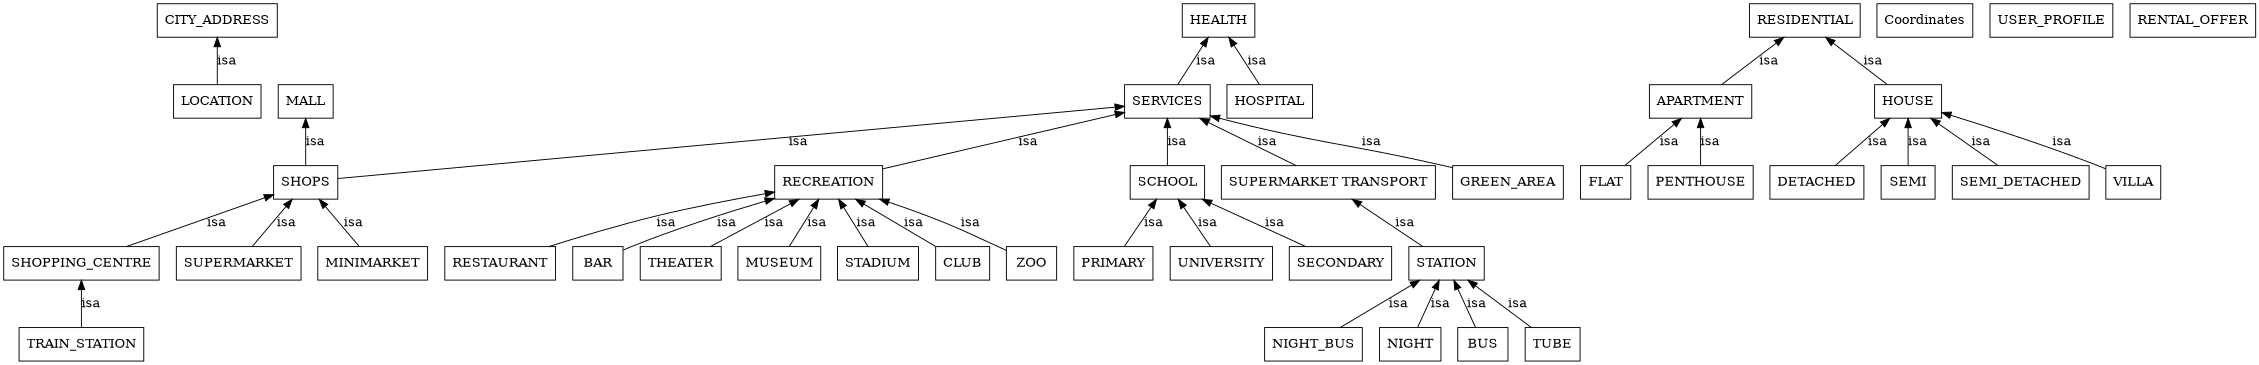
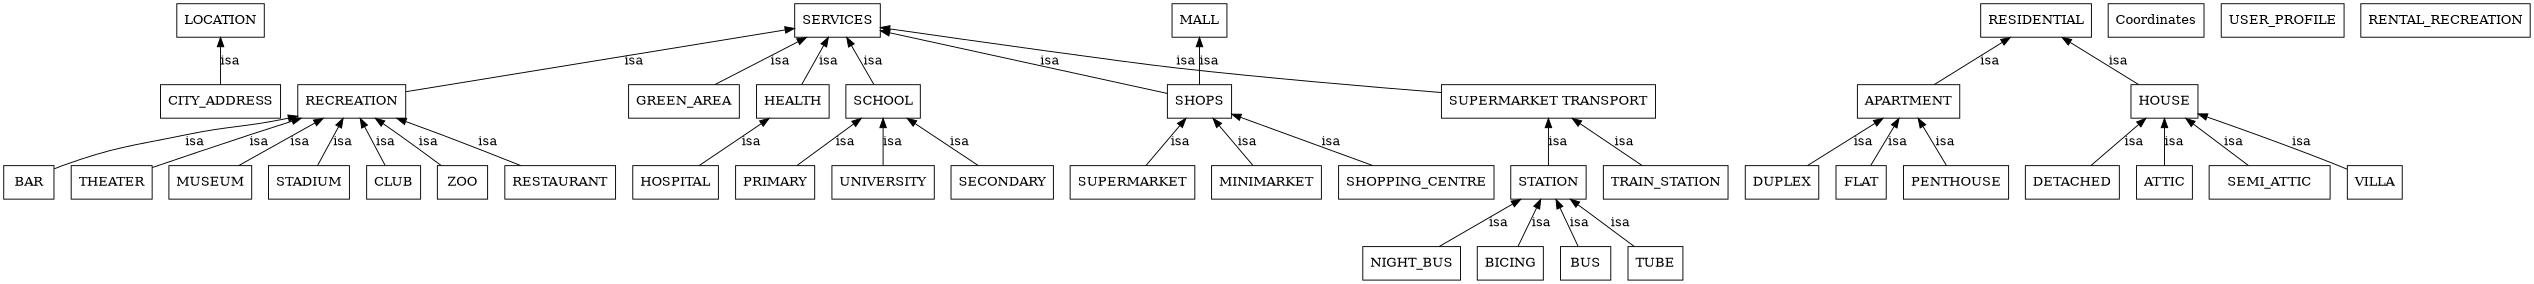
  digraph {
    node [color="0.0,0.0,0.0" fontcolor="0.0,0.0,0.0" shape=box]
    edge [color="0.0,0.0,0.0" dir=back fontcolor="0.0,0.0,0.0"]
    n1 [height=0.5 label=CITY_ADDRESS width=1.6667]
    n2 [height=0.5 label=LOCATION width=1.2222]
    n3 [height=0.5 label=RESTAURANT width=1.5278]
    n4 [height=0.5 label=RECREATION width=1.4722]
    n5 [height=0.5 label=BAR width=0.75]
    n6 [height=0.5 label=THEATER width=1.1111]
    n7 [height=0.5 label=MUSEUM width=1.0556]
    n8 [height=0.5 label=STADIUM width=1.1111]
    n9 [height=0.5 label=CLUB width=0.75]
    n10 [height=0.5 label=ZOO width=0.75]
    n11 [height=0.5 label=NIGHT_BUS width=1.3056]
    n12 [height=0.5 label=STATION width=1.0556]
-   n13 [height=0.5 label=NIGHT width=0.88889]
+   n13 [height=0.5 label=BICING width=0.88889]
    n14 [height=0.5 label=BUS width=0.75]
    n15 [height=0.5 label=TUBE width=0.75]
    n16 [height=0.5 label=PRIMARY width=1.1111]
    n17 [height=0.5 label=SCHOOL width=1.0278]
    n18 [height=0.5 label=UNIVERSITY width=1.3889]
    n19 [height=0.5 label=SECONDARY width=1.4167]
    n20 [height=0.5 label=TRAIN_STATION width=1.7778]
    n21 [height=0.5 label="SUPERMARKET TRANSPORT" width=2.1389]
    n22 [height=0.5 label=APARTMENT width=1.4167]
+   n23 [height=0.5 label=DUPLEX width=0.97222]
    n24 [height=0.5 label=FLAT width=0.75]
    n25 [height=0.5 label=PENTHOUSE width=1.3611]
    n26 [height=0.5 label=RESIDENTIAL width=1.4722]
    n27 [height=0.5 label=HOUSE width=0.86111]
    n28 [height=0.5 label=DETACHED width=1.25]
-   n29 [height=0.5 label=SEMI width=0.80556]
-   n30 [height=0.5 label=SEMI_DETACHED width=1.8056]
+   n29 [height=0.5 label=ATTIC width=0.80556]
+   n30 [height=0.5 label=SEMI_ATTIC width=1.8056]
    n31 [height=0.5 label=VILLA width=0.77778]
    n32 [height=0.5 label=SHOPS width=0.86111]
    n33 [height=0.5 label=SHOPPING_CENTRE width=2.0556]
    n34 [height=0.5 label=SUPERMARKET width=1.6389]
    n35 [height=0.5 label=MINIMARKET width=1.4722]
    n36 [height=0.5 label=MALL width=0.75]
    n37 [height=0.5 label=SERVICES width=1.1389]
    n38 [height=0.5 label=GREEN_AREA width=1.5]
    n39 [height=0.5 label=HEALTH width=0.97222]
    n40 [height=0.5 label=HOSPITAL width=1.1667]
    n41 [height=0.5 label=Coordinates width=1.1667]
    n42 [height=0.5 label=USER_PROFILE width=1.6389]
-   n43 [height=0.5 label=RENTAL_OFFER width=1.7222]
-   n1 -> n2 [label=isa]
+   n43 [height=0.5 label=RENTAL_RECREATION width=1.7222]
+   n2 -> n1 [label=isa]
    n4 -> n3 [label=isa]
    n4 -> n5 [label=isa]
    n4 -> n6 [label=isa]
    n4 -> n7 [label=isa]
    n4 -> n8 [label=isa]
    n4 -> n9 [label=isa]
    n4 -> n10 [label=isa]
    n12 -> n11 [label=isa]
    n12 -> n13 [label=isa]
    n12 -> n14 [label=isa]
    n12 -> n15 [label=isa]
    n17 -> n16 [label=isa]
    n17 -> n18 [label=isa]
    n17 -> n19 [label=isa]
    n21 -> n12 [label=isa]
-   n33 -> n20 [label=isa]
+   n21 -> n20 [label=isa]
+   n22 -> n23 [label=isa]
    n22 -> n24 [label=isa]
    n22 -> n25 [label=isa]
    n26 -> n22 [label=isa]
    n26 -> n27 [label=isa]
    n27 -> n28 [label=isa]
    n27 -> n29 [label=isa]
    n27 -> n30 [label=isa]
    n27 -> n31 [label=isa]
    n32 -> n33 [label=isa]
    n32 -> n34 [label=isa]
    n32 -> n35 [label=isa]
    n36 -> n32 [label=isa]
    n37 -> n4 [label=isa]
    n37 -> n17 [label=isa]
    n37 -> n21 [label=isa]
    n37 -> n32 [label=isa]
    n37 -> n38 [label=isa]
-   n39 -> n37 [label=isa]
+   n37 -> n39 [label=isa]
    n39 -> n40 [label=isa]
  }
